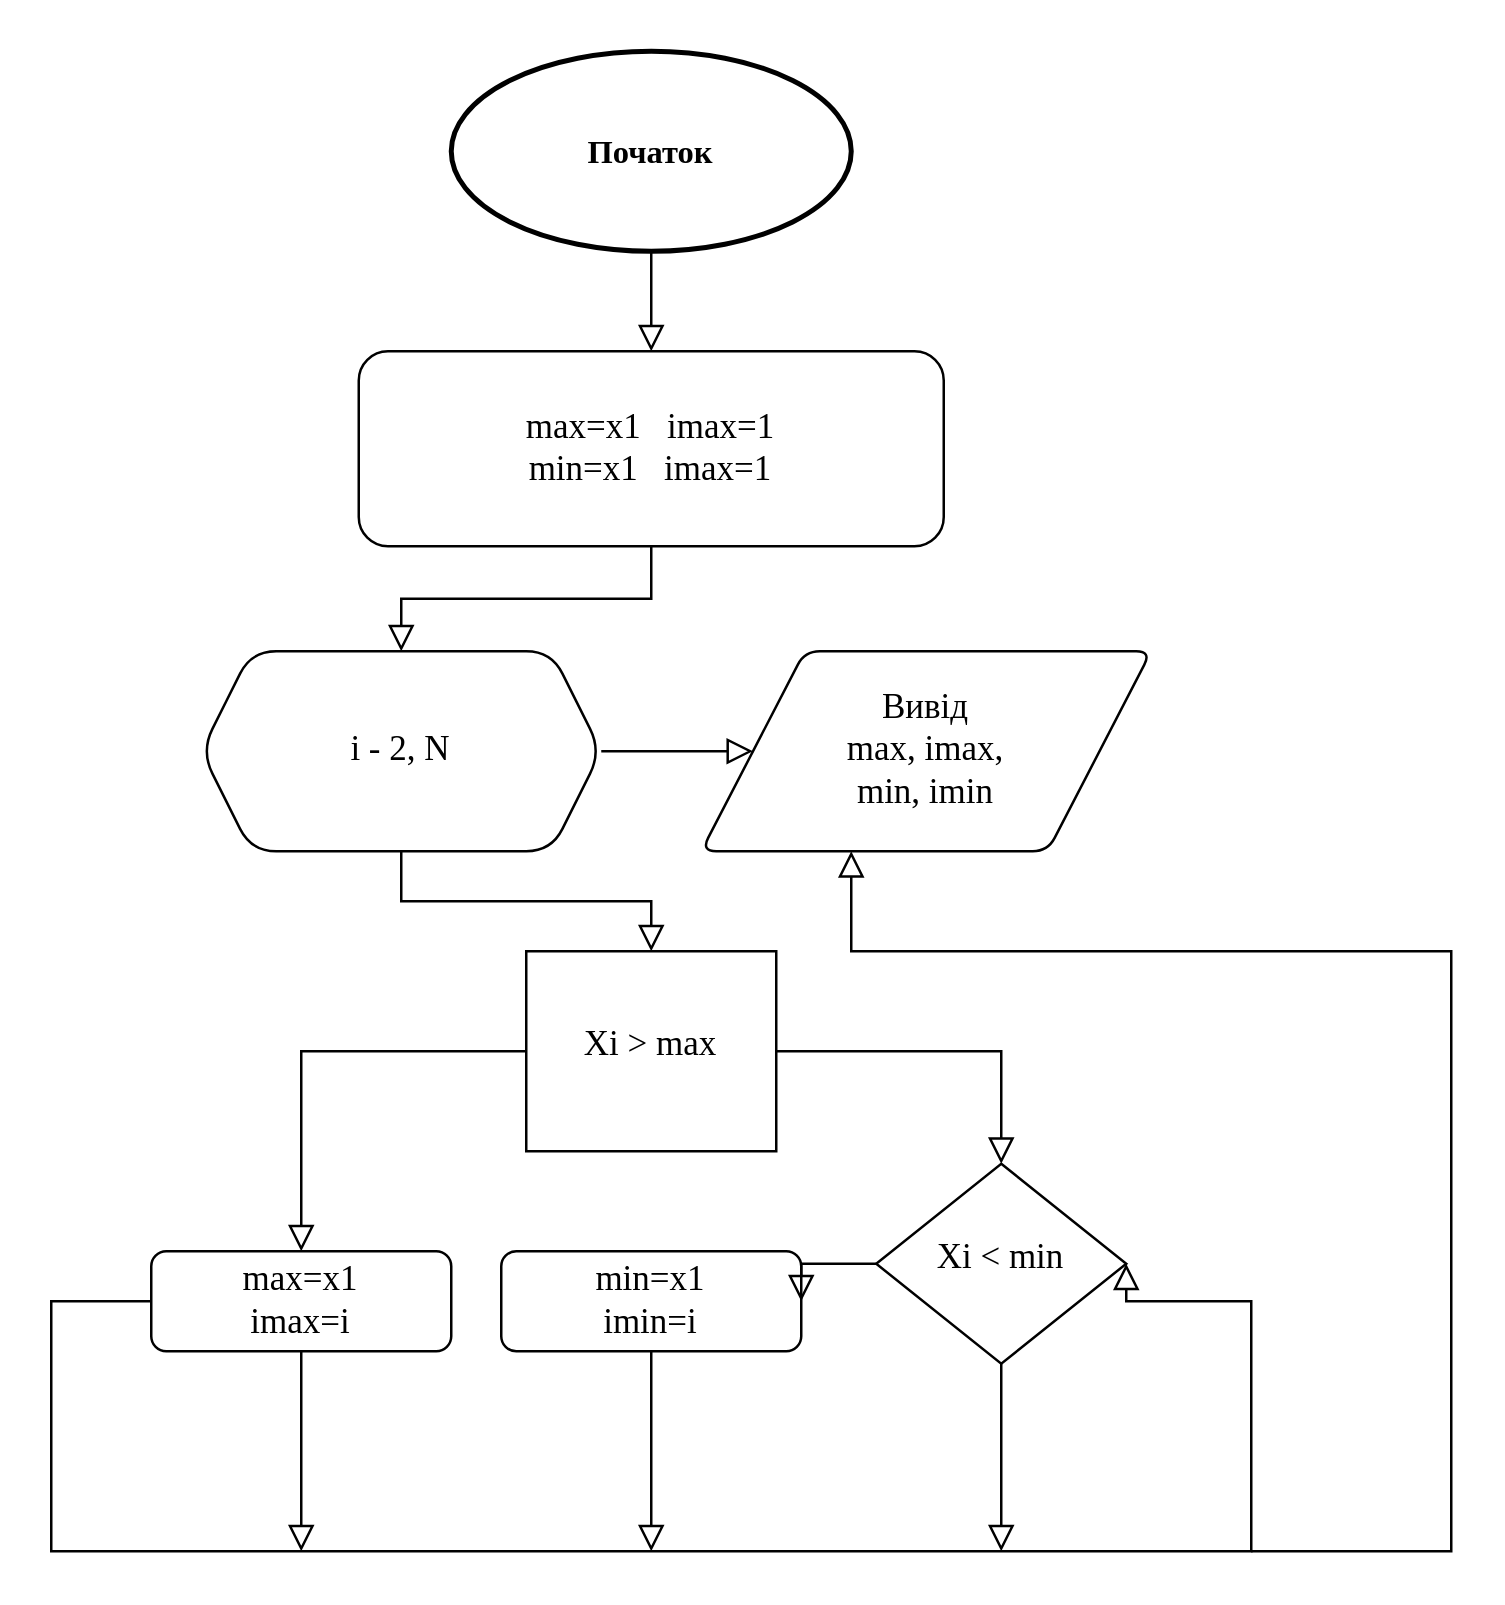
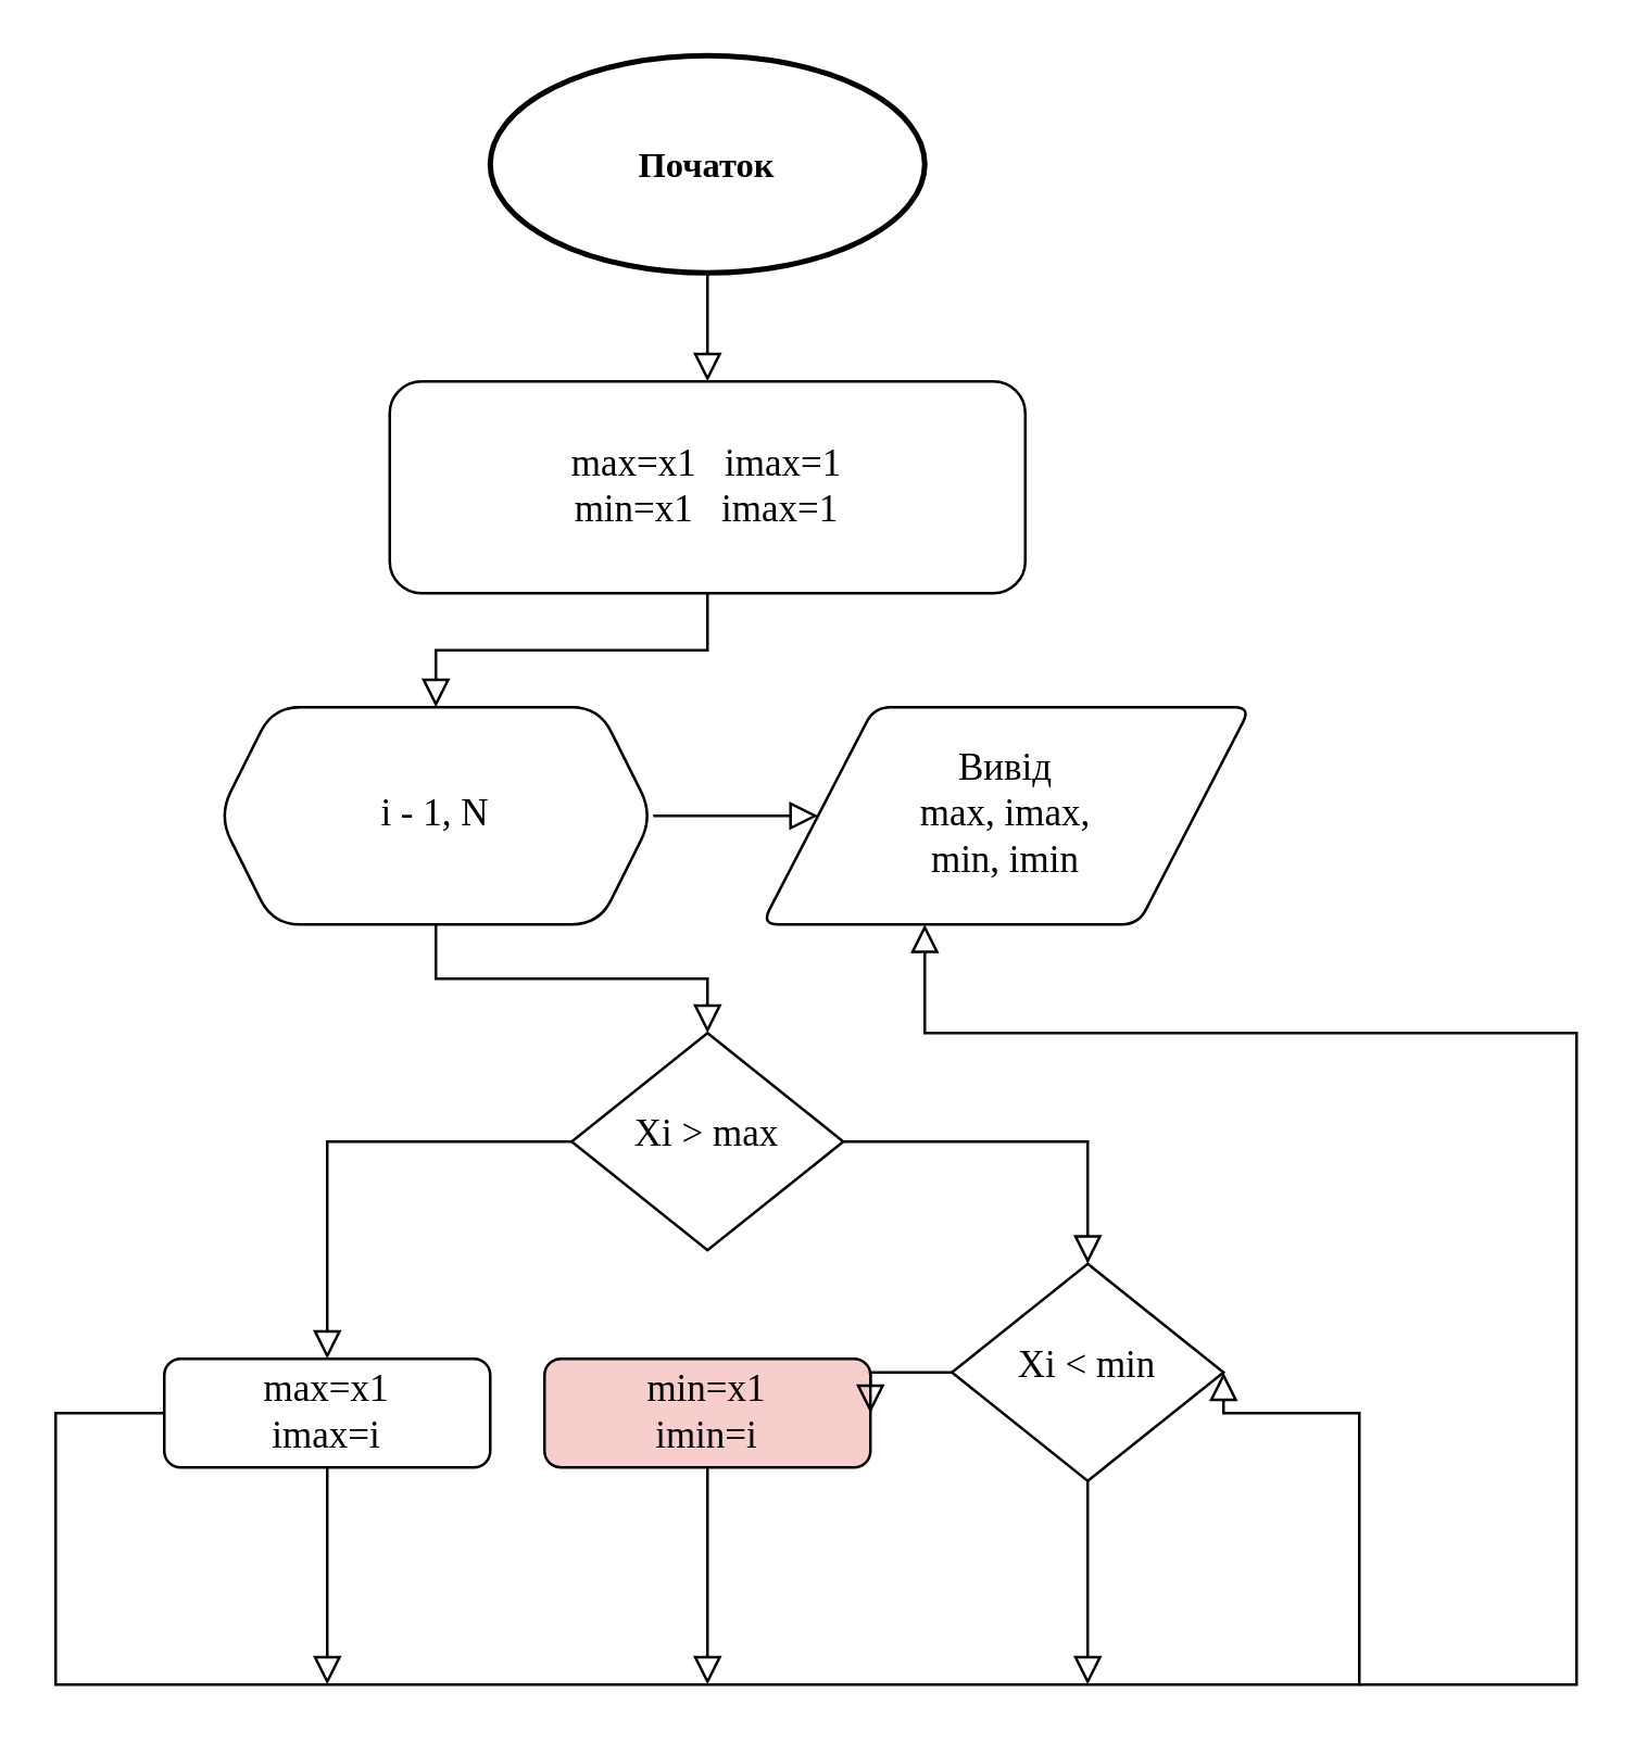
  <mxCell id="0" />
  <mxCell id="1" parent="0" />
  <mxCell id="2" value="" style="rounded=0;html=1;jettySize=auto;orthogonalLoop=1;fontSize=11;endArrow=block;endFill=0;endSize=8;strokeWidth=1;shadow=0;labelBackgroundColor=none;edgeStyle=orthogonalEdgeStyle;entryX=0.5;entryY=0;entryDx=0;entryDy=0;" parent="1" source="3" target="13" edge="1"><mxGeometry relative="1" as="geometry" /></mxCell>
  <mxCell id="3" value="&lt;font style=&quot;font-size: 14px&quot; face=&quot;montserrat&quot; data-font-src=&quot;https://fonts.googleapis.com/css?family=montserrat&quot;&gt;max=x1&amp;nbsp; &amp;nbsp;imax=1&lt;br&gt;min=x1&amp;nbsp; &amp;nbsp;imax=1&lt;/font&gt;" style="rounded=1;whiteSpace=wrap;html=1;fontSize=12;glass=0;strokeWidth=1;shadow=0;" parent="1" vertex="1"><mxGeometry x="143" y="140" width="234" height="78" as="geometry" /></mxCell>
  <mxCell id="4" value="" style="rounded=0;html=1;jettySize=auto;orthogonalLoop=1;fontSize=11;endArrow=block;endFill=0;endSize=8;strokeWidth=1;shadow=0;labelBackgroundColor=none;edgeStyle=orthogonalEdgeStyle;exitX=0.5;exitY=1;exitDx=0;exitDy=0;" parent="1" source="13" target="8" edge="1"><mxGeometry y="20" relative="1" as="geometry"><mxPoint as="offset" /></mxGeometry></mxCell>
  <mxCell id="5" value="" style="edgeStyle=orthogonalEdgeStyle;rounded=0;html=1;jettySize=auto;orthogonalLoop=1;fontSize=11;endArrow=block;endFill=0;endSize=8;strokeWidth=1;shadow=0;labelBackgroundColor=none;exitX=1;exitY=0.5;exitDx=0;exitDy=0;entryX=0;entryY=0.5;entryDx=0;entryDy=0;" parent="1" source="13" target="12" edge="1"><mxGeometry y="10" relative="1" as="geometry"><mxPoint as="offset" /></mxGeometry></mxCell>
  <mxCell id="6" value="" style="rounded=0;html=1;jettySize=auto;orthogonalLoop=1;fontSize=11;endArrow=block;endFill=0;endSize=8;strokeWidth=1;shadow=0;labelBackgroundColor=none;edgeStyle=orthogonalEdgeStyle;" parent="1" source="8" target="9" edge="1"><mxGeometry x="-0.294" y="20" relative="1" as="geometry"><mxPoint as="offset" /></mxGeometry></mxCell>
  <mxCell id="7" value="" style="edgeStyle=orthogonalEdgeStyle;rounded=0;html=1;jettySize=auto;orthogonalLoop=1;fontSize=11;endArrow=block;endFill=0;endSize=8;strokeWidth=1;shadow=0;labelBackgroundColor=none;entryX=0.5;entryY=0;entryDx=0;entryDy=0;" parent="1" source="8" target="20" edge="1"><mxGeometry y="10" relative="1" as="geometry"><mxPoint as="offset" /></mxGeometry></mxCell>
- <mxCell id="8" value="&lt;font face=&quot;montserrat&quot; data-font-src=&quot;https://fonts.googleapis.com/css?family=montserrat&quot; style=&quot;font-size: 14px&quot;&gt;Xi &amp;gt; max&lt;/font&gt;" style="whiteSpace=wrap;html=1;shadow=0;fontFamily=Helvetica;fontSize=12;align=center;strokeWidth=1;spacing=6;spacingTop=-4;rounded=0;" parent="1" vertex="1"><mxGeometry x="210" y="380" width="100" height="80" as="geometry" /></mxCell>
+ <mxCell id="8" value="&lt;font face=&quot;montserrat&quot; data-font-src=&quot;https://fonts.googleapis.com/css?family=montserrat&quot; style=&quot;font-size: 14px&quot;&gt;Xi &amp;gt; max&lt;/font&gt;" style="rhombus;whiteSpace=wrap;html=1;shadow=0;fontFamily=Helvetica;fontSize=12;align=center;strokeWidth=1;spacing=6;spacingTop=-4;" parent="1" vertex="1"><mxGeometry x="210" y="380" width="100" height="80" as="geometry" /></mxCell>
  <mxCell id="9" value="&lt;font face=&quot;montserrat&quot; data-font-src=&quot;https://fonts.googleapis.com/css?family=montserrat&quot; style=&quot;font-size: 14px&quot;&gt;max=x1&lt;br&gt;imax=i&lt;br&gt;&lt;/font&gt;" style="rounded=1;whiteSpace=wrap;html=1;fontSize=12;glass=0;strokeWidth=1;shadow=0;" parent="1" vertex="1"><mxGeometry x="60" y="500" width="120" height="40" as="geometry" /></mxCell>
  <mxCell id="10" value="&lt;h4&gt;&lt;font face=&quot;montserrat&quot; data-font-src=&quot;https://fonts.googleapis.com/css?family=montserrat&quot; style=&quot;font-size: 13px&quot;&gt;Початок&lt;/font&gt;&lt;/h4&gt;" style="strokeWidth=2;html=1;shape=mxgraph.flowchart.start_1;whiteSpace=wrap;" vertex="1" parent="1"><mxGeometry x="180" y="20" width="160" height="80" as="geometry" /></mxCell>
  <mxCell id="11" value="" style="rounded=0;html=1;jettySize=auto;orthogonalLoop=1;fontSize=11;endArrow=block;endFill=0;endSize=8;strokeWidth=1;shadow=0;labelBackgroundColor=none;edgeStyle=orthogonalEdgeStyle;exitX=0.5;exitY=1;exitDx=0;exitDy=0;exitPerimeter=0;" edge="1" parent="1" source="10"><mxGeometry relative="1" as="geometry"><mxPoint x="330" y="130" as="sourcePoint" /><mxPoint x="260" y="140" as="targetPoint" /></mxGeometry></mxCell>
  <mxCell id="12" value="&lt;font style=&quot;font-size: 14px&quot; face=&quot;montserrat&quot; data-font-src=&quot;https://fonts.googleapis.com/css?family=montserrat&quot;&gt;Вивід&lt;br&gt;max, imax,&lt;br&gt;min, imin&lt;/font&gt;" style="shape=parallelogram;html=1;strokeWidth=1;perimeter=parallelogramPerimeter;whiteSpace=wrap;rounded=1;arcSize=12;size=0.23;" vertex="1" parent="1"><mxGeometry x="280" y="260" width="180" height="80" as="geometry" /></mxCell>
- <mxCell id="13" value="&lt;font face=&quot;montserrat&quot; data-font-src=&quot;https://fonts.googleapis.com/css?family=montserrat&quot; style=&quot;font-size: 14px&quot;&gt;i - 2, N&lt;/font&gt;" style="shape=hexagon;perimeter=hexagonPerimeter2;whiteSpace=wrap;html=1;fixedSize=1;strokeWidth=1;rounded=1;shadow=0;sketch=0;" vertex="1" parent="1"><mxGeometry x="80" y="260" width="160" height="80" as="geometry" /></mxCell>
- <mxCell id="14" value="&lt;font face=&quot;montserrat&quot; data-font-src=&quot;https://fonts.googleapis.com/css?family=montserrat&quot; style=&quot;font-size: 14px&quot;&gt;min=x1&lt;br&gt;imin=i&lt;br&gt;&lt;/font&gt;" style="rounded=1;whiteSpace=wrap;html=1;fontSize=12;glass=0;strokeWidth=1;shadow=0;" vertex="1" parent="1"><mxGeometry x="200" y="500" width="120" height="40" as="geometry" /></mxCell>
+ <mxCell id="13" value="&lt;font face=&quot;montserrat&quot; data-font-src=&quot;https://fonts.googleapis.com/css?family=montserrat&quot; style=&quot;font-size: 14px&quot;&gt;i - 1, N&lt;/font&gt;" style="shape=hexagon;perimeter=hexagonPerimeter2;whiteSpace=wrap;html=1;fixedSize=1;strokeWidth=1;rounded=1;shadow=0;sketch=0;" vertex="1" parent="1"><mxGeometry x="80" y="260" width="160" height="80" as="geometry" /></mxCell>
+ <mxCell id="14" value="&lt;font face=&quot;montserrat&quot; data-font-src=&quot;https://fonts.googleapis.com/css?family=montserrat&quot; style=&quot;font-size: 14px&quot;&gt;min=x1&lt;br&gt;imin=i&lt;br&gt;&lt;/font&gt;" style="rounded=1;whiteSpace=wrap;html=1;fontSize=12;glass=0;strokeWidth=1;shadow=0;fillColor=#f8cecc;" vertex="1" parent="1"><mxGeometry x="200" y="500" width="120" height="40" as="geometry" /></mxCell>
  <mxCell id="15" value="" style="edgeStyle=orthogonalEdgeStyle;rounded=0;html=1;jettySize=auto;orthogonalLoop=1;fontSize=11;endArrow=block;endFill=0;endSize=8;strokeWidth=1;shadow=0;labelBackgroundColor=none;exitX=0;exitY=0.5;exitDx=0;exitDy=0;entryX=1;entryY=0.5;entryDx=0;entryDy=0;" edge="1" parent="1" source="20" target="14"><mxGeometry y="10" relative="1" as="geometry"><mxPoint as="offset" /><mxPoint x="360.06" y="310" as="sourcePoint" /><mxPoint x="440.76" y="310" as="targetPoint" /></mxGeometry></mxCell>
  <mxCell id="16" value="" style="edgeStyle=orthogonalEdgeStyle;rounded=0;html=1;jettySize=auto;orthogonalLoop=1;fontSize=11;endArrow=block;endFill=0;endSize=8;strokeWidth=1;shadow=0;labelBackgroundColor=none;exitX=0;exitY=0.5;exitDx=0;exitDy=0;entryX=1;entryY=0.5;entryDx=0;entryDy=0;" edge="1" parent="1" source="9" target="20"><mxGeometry y="10" relative="1" as="geometry"><mxPoint as="offset" /><mxPoint x="380.06" y="530" as="sourcePoint" /><mxPoint x="480.06" y="610" as="targetPoint" /><Array as="points"><mxPoint x="20" y="520" /><mxPoint x="20" y="620" /><mxPoint x="500" y="620" /><mxPoint x="500" y="520" /></Array></mxGeometry></mxCell>
  <mxCell id="17" value="" style="edgeStyle=orthogonalEdgeStyle;rounded=0;html=1;jettySize=auto;orthogonalLoop=1;fontSize=11;endArrow=block;endFill=0;endSize=8;strokeWidth=1;shadow=0;labelBackgroundColor=none;exitX=0.5;exitY=1;exitDx=0;exitDy=0;" edge="1" parent="1" source="14"><mxGeometry y="10" relative="1" as="geometry"><mxPoint as="offset" /><mxPoint x="270.06" y="580" as="sourcePoint" /><mxPoint x="260" y="620" as="targetPoint" /><Array as="points"><mxPoint x="260" y="620" /></Array></mxGeometry></mxCell>
  <mxCell id="18" value="" style="edgeStyle=orthogonalEdgeStyle;rounded=0;html=1;jettySize=auto;orthogonalLoop=1;fontSize=11;endArrow=block;endFill=0;endSize=8;strokeWidth=1;shadow=0;labelBackgroundColor=none;exitX=0.5;exitY=1;exitDx=0;exitDy=0;" edge="1" parent="1" source="9"><mxGeometry y="10" relative="1" as="geometry"><mxPoint as="offset" /><mxPoint x="109.56" y="580" as="sourcePoint" /><mxPoint x="120" y="620" as="targetPoint" /><Array as="points"><mxPoint x="120" y="620" /></Array></mxGeometry></mxCell>
  <mxCell id="19" value="" style="edgeStyle=orthogonalEdgeStyle;rounded=0;html=1;jettySize=auto;orthogonalLoop=1;fontSize=11;endArrow=block;endFill=0;endSize=8;strokeWidth=1;shadow=0;labelBackgroundColor=none;exitX=0.5;exitY=1;exitDx=0;exitDy=0;" edge="1" parent="1" source="20"><mxGeometry y="10" relative="1" as="geometry"><mxPoint as="offset" /><mxPoint x="400.06" y="550" as="sourcePoint" /><mxPoint x="400" y="620" as="targetPoint" /><Array as="points"><mxPoint x="400" y="620" /></Array></mxGeometry></mxCell>
  <mxCell id="20" value="&lt;span style=&quot;font-family: &amp;#34;montserrat&amp;#34; ; font-size: 14px&quot;&gt;Xi &amp;lt; min&lt;/span&gt;" style="rhombus;whiteSpace=wrap;html=1;shadow=0;fontFamily=Helvetica;fontSize=12;align=center;strokeWidth=1;spacing=6;spacingTop=-4;" vertex="1" parent="1"><mxGeometry x="350" y="465" width="100" height="80" as="geometry" /></mxCell>
  <mxCell id="21" value="" style="edgeStyle=orthogonalEdgeStyle;rounded=0;html=1;jettySize=auto;orthogonalLoop=1;fontSize=11;endArrow=block;endFill=0;endSize=8;strokeWidth=1;shadow=0;labelBackgroundColor=none;" edge="1" parent="1"><mxGeometry y="10" relative="1" as="geometry"><mxPoint as="offset" /><mxPoint x="500" y="620" as="sourcePoint" /><mxPoint x="340" y="340" as="targetPoint" /><Array as="points"><mxPoint x="580" y="620" /><mxPoint x="580" y="380" /><mxPoint x="340" y="380" /><mxPoint x="340" y="340" /></Array></mxGeometry></mxCell>
